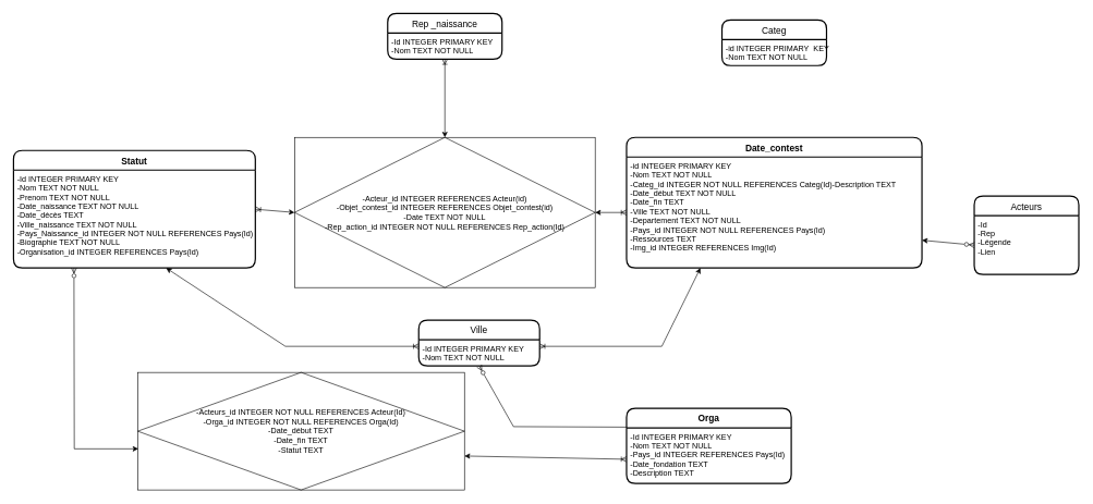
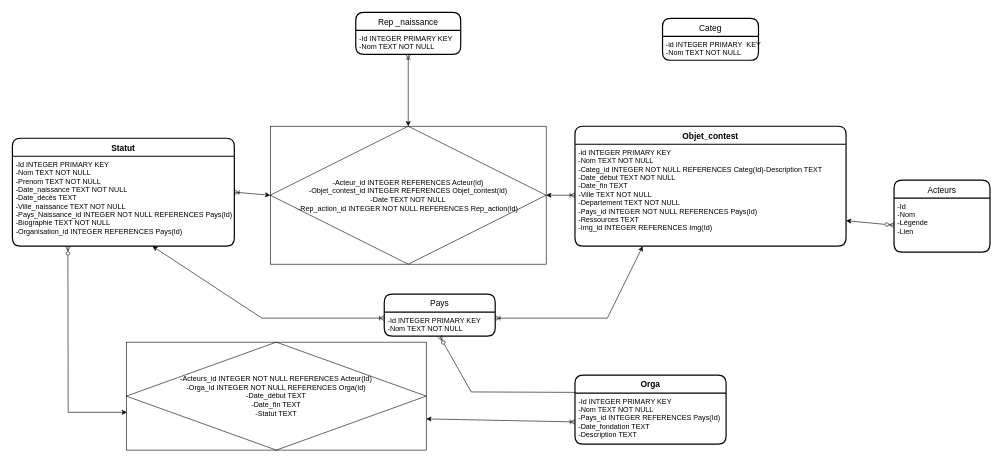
  <mxCell id="0" />
  <mxCell id="1" parent="0" />
  <mxCell id="2" value="Statut" style="swimlane;childLayout=stackLayout;horizontal=1;startSize=30;horizontalStack=0;rounded=1;fontSize=14;fontStyle=1;strokeWidth=2;resizeParent=0;resizeLast=1;shadow=0;dashed=0;align=center;" parent="1" vertex="1"><mxGeometry x="20" y="230" width="370" height="180" as="geometry" /></mxCell>
  <mxCell id="3" value="-Id INTEGER PRIMARY KEY&#10;-Nom TEXT NOT NULL&#10;-Prenom TEXT NOT NULL&#10;-Date_naissance TEXT NOT NULL&#10;-Date_décès TEXT&#10;-Ville_naissance TEXT NOT NULL&#10;-Pays_Naissance_id INTEGER NOT NULL REFERENCES Pays(Id)&#10;-Biographie TEXT NOT NULL&#10;-Organisation_id INTEGER REFERENCES Pays(Id)" style="align=left;strokeColor=none;fillColor=none;spacingLeft=4;fontSize=12;verticalAlign=top;resizable=0;rotatable=0;part=1;" parent="2" vertex="1"><mxGeometry y="30" width="370" height="150" as="geometry" /></mxCell>
  <mxCell id="4" value="Orga" style="swimlane;childLayout=stackLayout;horizontal=1;startSize=30;horizontalStack=0;rounded=1;fontSize=14;fontStyle=1;strokeWidth=2;resizeParent=0;resizeLast=1;shadow=0;dashed=0;align=center;" parent="1" vertex="1"><mxGeometry x="958" y="625" width="252" height="115" as="geometry" /></mxCell>
  <mxCell id="5" value="-Id INTEGER PRIMARY KEY&#10;-Nom TEXT NOT NULL&#10;-Pays_id INTEGER REFERENCES Pays(Id)&#10;-Date_fondation TEXT&#10;-Description TEXT" style="align=left;strokeColor=none;fillColor=none;spacingLeft=4;fontSize=12;verticalAlign=top;resizable=0;rotatable=0;part=1;" parent="4" vertex="1"><mxGeometry y="30" width="252" height="85" as="geometry" /></mxCell>
- <mxCell id="6" value="Date_contest" style="swimlane;childLayout=stackLayout;horizontal=1;startSize=30;horizontalStack=0;rounded=1;fontSize=14;fontStyle=1;strokeWidth=2;resizeParent=0;resizeLast=1;shadow=0;dashed=0;align=center;" parent="1" vertex="1"><mxGeometry x="958" y="210" width="452" height="200" as="geometry" /></mxCell>
+ <mxCell id="6" value="Objet_contest" style="swimlane;childLayout=stackLayout;horizontal=1;startSize=30;horizontalStack=0;rounded=1;fontSize=14;fontStyle=1;strokeWidth=2;resizeParent=0;resizeLast=1;shadow=0;dashed=0;align=center;" parent="1" vertex="1"><mxGeometry x="958" y="210" width="452" height="200" as="geometry" /></mxCell>
  <mxCell id="7" value="-id INTEGER PRIMARY KEY&#10;-Nom TEXT NOT NULL&#10;-Categ_id INTEGER NOT NULL REFERENCES Categ(Id)-Description TEXT&#10;-Date_début TEXT NOT NULL&#10;-Date_fin TEXT&#10;-Ville TEXT NOT NULL&#10;-Departement TEXT NOT NULL&#10;-Pays_id INTEGER NOT NULL REFERENCES Pays(Id)&#10;-Ressources TEXT&#10;-Img_id INTEGER REFERENCES Img(Id)&#10;" style="align=left;strokeColor=none;fillColor=none;spacingLeft=4;fontSize=12;verticalAlign=top;resizable=0;rotatable=0;part=1;" parent="6" vertex="1"><mxGeometry y="30" width="452" height="170" as="geometry" /></mxCell>
  <mxCell id="8" value="&lt;div&gt;-Acteur_id INTEGER REFERENCES Acteur(id)&lt;br&gt;&lt;/div&gt;&lt;div&gt;-Objet_contest_id INTEGER REFERENCES Objet_contest(id)&lt;br&gt;&lt;/div&gt;&lt;div&gt;-Date TEXT NOT NULL&lt;br&gt;&lt;/div&gt;&lt;div&gt;-Rep_action_id INTEGER NOT NULL REFERENCES Rep_action(Id)&lt;br&gt;&lt;/div&gt;" style="shape=associativeEntity;whiteSpace=wrap;html=1;align=center;" parent="1" vertex="1"><mxGeometry x="450" y="210" width="460" height="230" as="geometry" /></mxCell>
  <mxCell id="9" value="" style="endArrow=classic;html=1;rounded=0;endFill=1;startArrow=ERoneToMany;startFill=0;exitX=1;exitY=0.4;exitDx=0;exitDy=0;entryX=0;entryY=0.5;entryDx=0;entryDy=0;exitPerimeter=0;" parent="1" source="3" target="8" edge="1"><mxGeometry width="50" height="50" relative="1" as="geometry"><mxPoint x="790" y="390" as="sourcePoint" /><mxPoint x="840" y="340" as="targetPoint" /></mxGeometry></mxCell>
  <mxCell id="10" value="" style="endArrow=ERoneToMany;html=1;rounded=0;startArrow=classic;startFill=1;endFill=0;exitX=1;exitY=0.5;exitDx=0;exitDy=0;" parent="1" source="8" target="7" edge="1"><mxGeometry width="50" height="50" relative="1" as="geometry"><mxPoint x="800" y="450" as="sourcePoint" /><mxPoint x="890" y="375" as="targetPoint" /></mxGeometry></mxCell>
  <mxCell id="11" value="Rep _naissance" style="swimlane;childLayout=stackLayout;horizontal=1;startSize=30;horizontalStack=0;rounded=1;fontSize=14;fontStyle=0;strokeWidth=2;resizeParent=0;resizeLast=1;shadow=0;dashed=0;align=center;" parent="1" vertex="1"><mxGeometry x="592.5" y="20" width="175" height="70" as="geometry" /></mxCell>
  <mxCell id="12" value="-Id INTEGER PRIMARY KEY&#10;-Nom TEXT NOT NULL" style="align=left;strokeColor=none;fillColor=none;spacingLeft=4;fontSize=12;verticalAlign=top;resizable=0;rotatable=0;part=1;" parent="11" vertex="1"><mxGeometry y="30" width="175" height="40" as="geometry" /></mxCell>
  <mxCell id="13" value="" style="endArrow=ERoneToMany;html=1;rounded=0;startArrow=classic;startFill=1;endFill=0;entryX=0.5;entryY=1;entryDx=0;entryDy=0;" parent="1" source="8" target="11" edge="1"><mxGeometry width="50" height="50" relative="1" as="geometry"><mxPoint x="780" y="520" as="sourcePoint" /><mxPoint x="830" y="470" as="targetPoint" /></mxGeometry></mxCell>
  <mxCell id="14" value="Categ" style="swimlane;childLayout=stackLayout;horizontal=1;startSize=30;horizontalStack=0;rounded=1;fontSize=14;fontStyle=0;strokeWidth=2;resizeParent=0;resizeLast=1;shadow=0;dashed=0;align=center;" parent="1" vertex="1"><mxGeometry x="1104" y="30" width="160" height="70" as="geometry" /></mxCell>
  <mxCell id="15" value="-id INTEGER PRIMARY  KEY&#10;-Nom TEXT NOT NULL&#10;" style="align=left;strokeColor=none;fillColor=none;spacingLeft=4;fontSize=12;verticalAlign=top;resizable=0;rotatable=0;part=1;" parent="14" vertex="1"><mxGeometry y="30" width="160" height="40" as="geometry" /></mxCell>
- <mxCell id="16" value="Ville" style="swimlane;childLayout=stackLayout;horizontal=1;startSize=30;horizontalStack=0;rounded=1;fontSize=14;fontStyle=0;strokeWidth=2;resizeParent=0;resizeLast=1;shadow=0;dashed=0;align=center;" parent="1" vertex="1"><mxGeometry x="640" y="490" width="185" height="70" as="geometry" /></mxCell>
+ <mxCell id="16" value="Pays" style="swimlane;childLayout=stackLayout;horizontal=1;startSize=30;horizontalStack=0;rounded=1;fontSize=14;fontStyle=0;strokeWidth=2;resizeParent=0;resizeLast=1;shadow=0;dashed=0;align=center;" parent="1" vertex="1"><mxGeometry x="640" y="490" width="185" height="70" as="geometry" /></mxCell>
  <mxCell id="17" value="-Id INTEGER PRIMARY KEY&#10;-Nom TEXT NOT NULL&#10;" style="align=left;strokeColor=none;fillColor=none;spacingLeft=4;fontSize=12;verticalAlign=top;resizable=0;rotatable=0;part=1;" parent="16" vertex="1"><mxGeometry y="30" width="185" height="40" as="geometry" /></mxCell>
  <mxCell id="18" value="" style="endArrow=ERoneToMany;html=1;rounded=0;entryX=0;entryY=0.25;entryDx=0;entryDy=0;exitX=0.631;exitY=1;exitDx=0;exitDy=0;exitPerimeter=0;startArrow=classic;startFill=1;endFill=0;" parent="1" source="3" target="17" edge="1"><mxGeometry width="50" height="50" relative="1" as="geometry"><mxPoint x="540" y="480" as="sourcePoint" /><mxPoint x="690" y="410" as="targetPoint" /><Array as="points"><mxPoint x="436" y="530" /></Array></mxGeometry></mxCell>
  <mxCell id="19" value="" style="endArrow=classic;html=1;rounded=0;exitX=1;exitY=0.25;exitDx=0;exitDy=0;entryX=0.25;entryY=1;entryDx=0;entryDy=0;startArrow=ERoneToMany;startFill=0;endFill=1;" parent="1" source="17" target="7" edge="1"><mxGeometry width="50" height="50" relative="1" as="geometry"><mxPoint x="830" y="530" as="sourcePoint" /><mxPoint x="1020" y="470" as="targetPoint" /><Array as="points"><mxPoint x="1012" y="530" /></Array></mxGeometry></mxCell>
  <mxCell id="20" value="" style="endArrow=none;html=1;rounded=0;entryX=0;entryY=0.25;entryDx=0;entryDy=0;exitX=0.5;exitY=1;exitDx=0;exitDy=0;startArrow=ERzeroToMany;startFill=0;" parent="1" source="16" target="4" edge="1"><mxGeometry width="50" height="50" relative="1" as="geometry"><mxPoint x="640" y="460" as="sourcePoint" /><mxPoint x="690" y="410" as="targetPoint" /><Array as="points"><mxPoint x="785" y="653" /></Array></mxGeometry></mxCell>
  <mxCell id="21" value="&lt;div&gt;-Acteurs_id INTEGER NOT NULL REFERENCES Acteur(Id)&lt;br&gt;&lt;/div&gt;&lt;div&gt;-Orga_id INTEGER NOT NULL REFERENCES Orga(Id)&lt;br&gt;&lt;/div&gt;&lt;div&gt;-Date_début TEXT&lt;br&gt;&lt;/div&gt;&lt;div&gt;-Date_fin TEXT&lt;br&gt;&lt;/div&gt;&lt;div&gt;-Statut TEXT&lt;br&gt;&lt;/div&gt;" style="shape=associativeEntity;whiteSpace=wrap;html=1;align=center;" parent="1" vertex="1"><mxGeometry x="210" y="570" width="500" height="180" as="geometry" /></mxCell>
  <mxCell id="22" value="" style="endArrow=classic;html=1;rounded=0;exitX=0;exitY=0.5;exitDx=0;exitDy=0;entryX=1;entryY=0.711;entryDx=0;entryDy=0;entryPerimeter=0;startArrow=ERoneToMany;startFill=0;" parent="1" edge="1" target="21"><mxGeometry width="50" height="50" relative="1" as="geometry"><mxPoint x="958" y="703" as="sourcePoint" /><mxPoint x="670" y="700" as="targetPoint" /></mxGeometry></mxCell>
  <mxCell id="23" value="Acteurs" style="swimlane;childLayout=stackLayout;horizontal=1;startSize=30;horizontalStack=0;rounded=1;fontSize=14;fontStyle=0;strokeWidth=2;resizeParent=0;resizeLast=1;shadow=0;dashed=0;align=center;" parent="1" vertex="1"><mxGeometry x="1490" y="300" width="160" height="120" as="geometry" /></mxCell>
- <mxCell id="24" value="-Id&#10;-Rep&#10;-Légende&#10;-Lien&#10;" style="align=left;strokeColor=none;fillColor=none;spacingLeft=4;fontSize=12;verticalAlign=top;resizable=0;rotatable=0;part=1;" parent="23" vertex="1"><mxGeometry y="30" width="160" height="90" as="geometry" /></mxCell>
+ <mxCell id="24" value="-Id&#10;-Nom&#10;-Légende&#10;-Lien&#10;" style="align=left;strokeColor=none;fillColor=none;spacingLeft=4;fontSize=12;verticalAlign=top;resizable=0;rotatable=0;part=1;" parent="23" vertex="1"><mxGeometry y="30" width="160" height="90" as="geometry" /></mxCell>
  <mxCell id="25" value="" style="endArrow=classic;html=1;rounded=0;exitX=0;exitY=0.5;exitDx=0;exitDy=0;entryX=1;entryY=0.75;entryDx=0;entryDy=0;startArrow=ERzeroToMany;startFill=0;" edge="1" parent="1" source="24" target="7"><mxGeometry width="50" height="50" relative="1" as="geometry"><mxPoint x="1350" y="370" as="sourcePoint" /><mxPoint x="1400" y="320" as="targetPoint" /></mxGeometry></mxCell>
  <mxCell id="26" value="" style="endArrow=classic;html=1;rounded=0;exitX=0.25;exitY=1;exitDx=0;exitDy=0;entryX=0.002;entryY=0.65;entryDx=0;entryDy=0;entryPerimeter=0;startArrow=ERzeroToMany;startFill=0;" edge="1" parent="1" source="3" target="21"><mxGeometry width="50" height="50" relative="1" as="geometry"><mxPoint x="560" y="370" as="sourcePoint" /><mxPoint x="610" y="320" as="targetPoint" /><Array as="points"><mxPoint x="113" y="687" /></Array></mxGeometry></mxCell>
